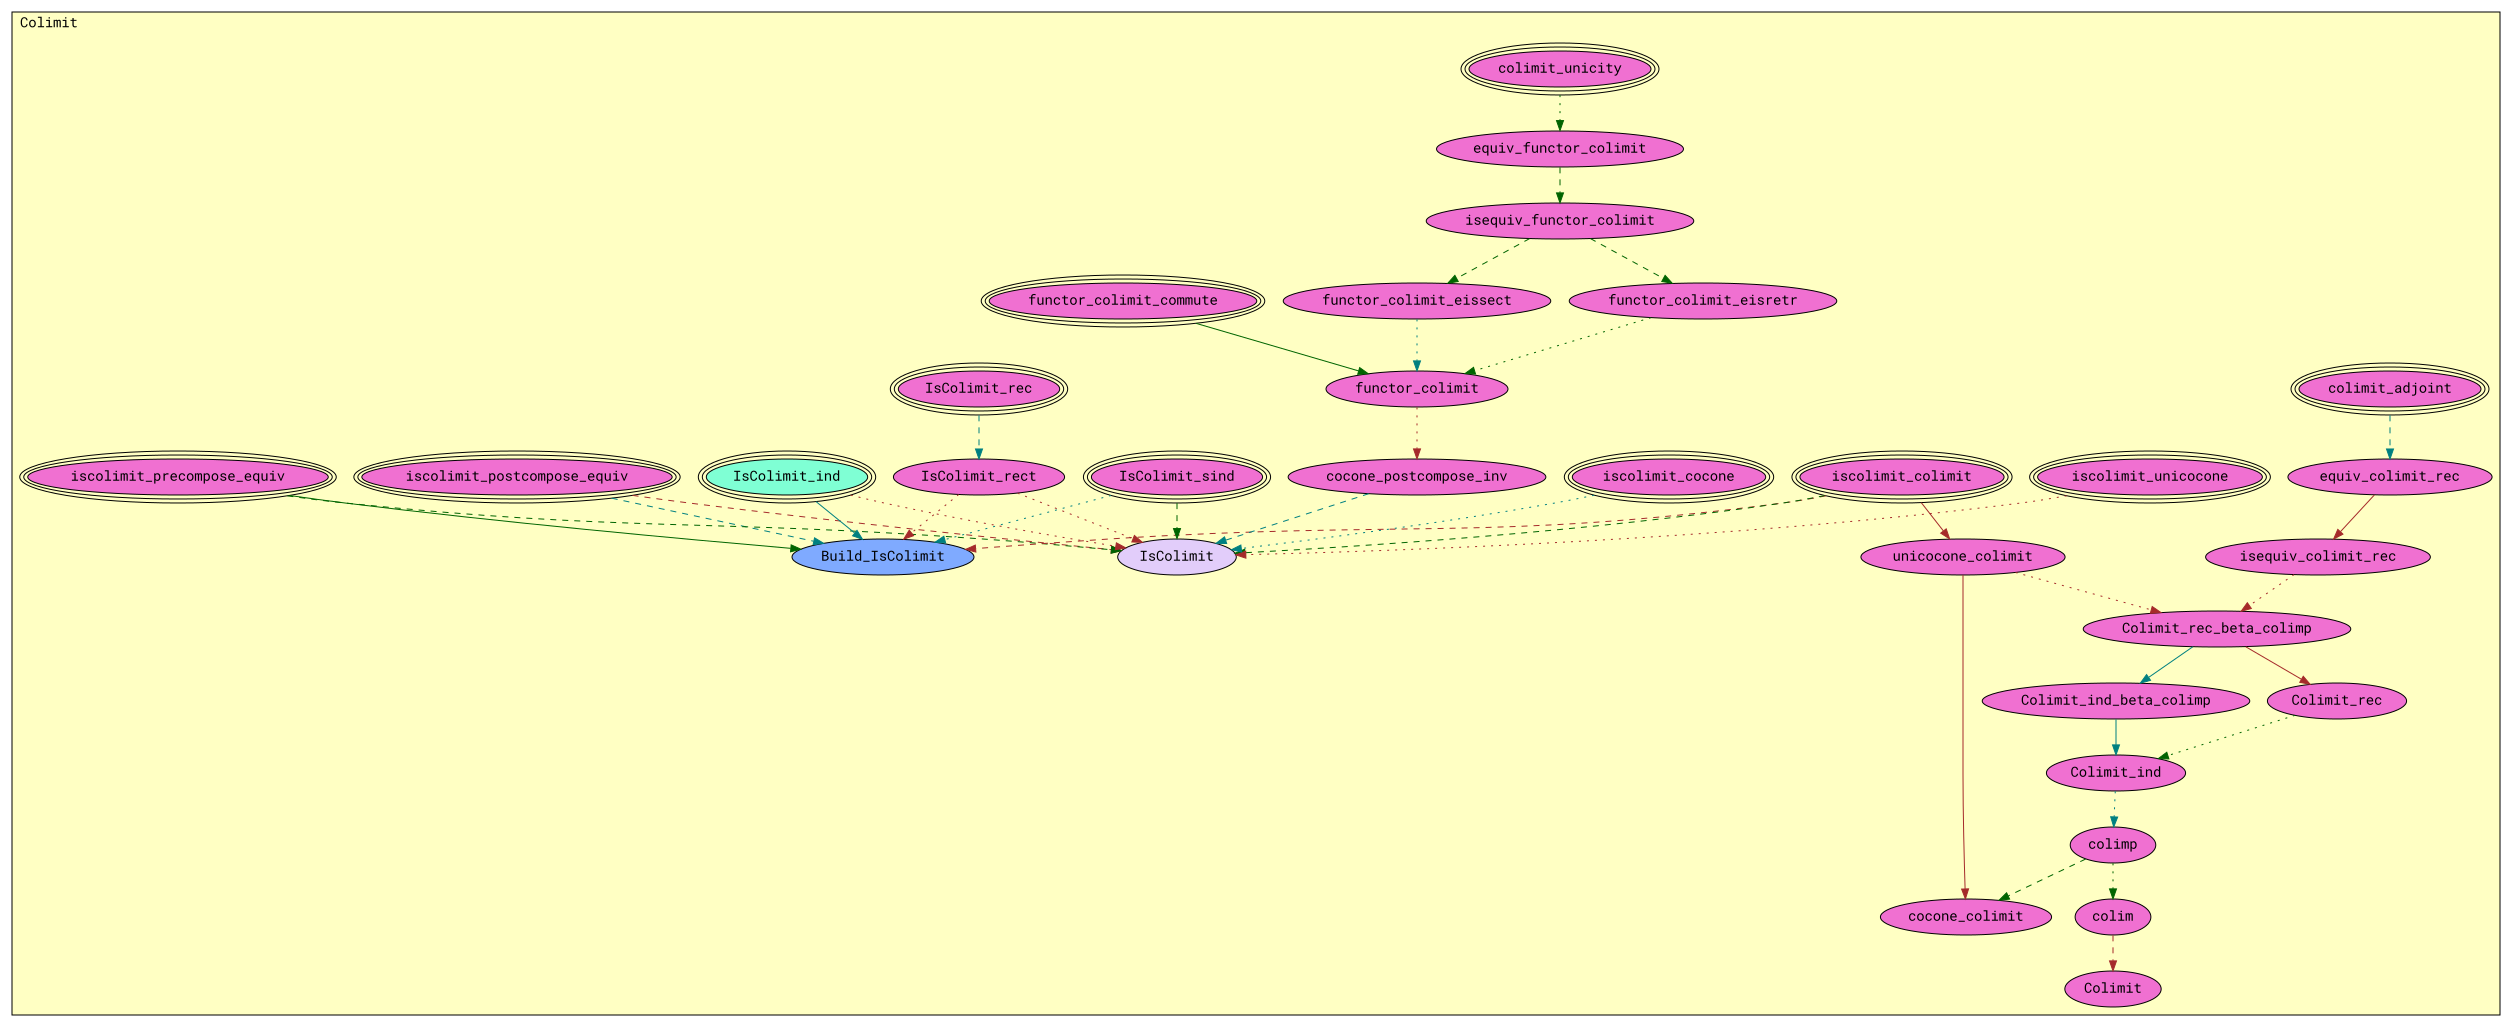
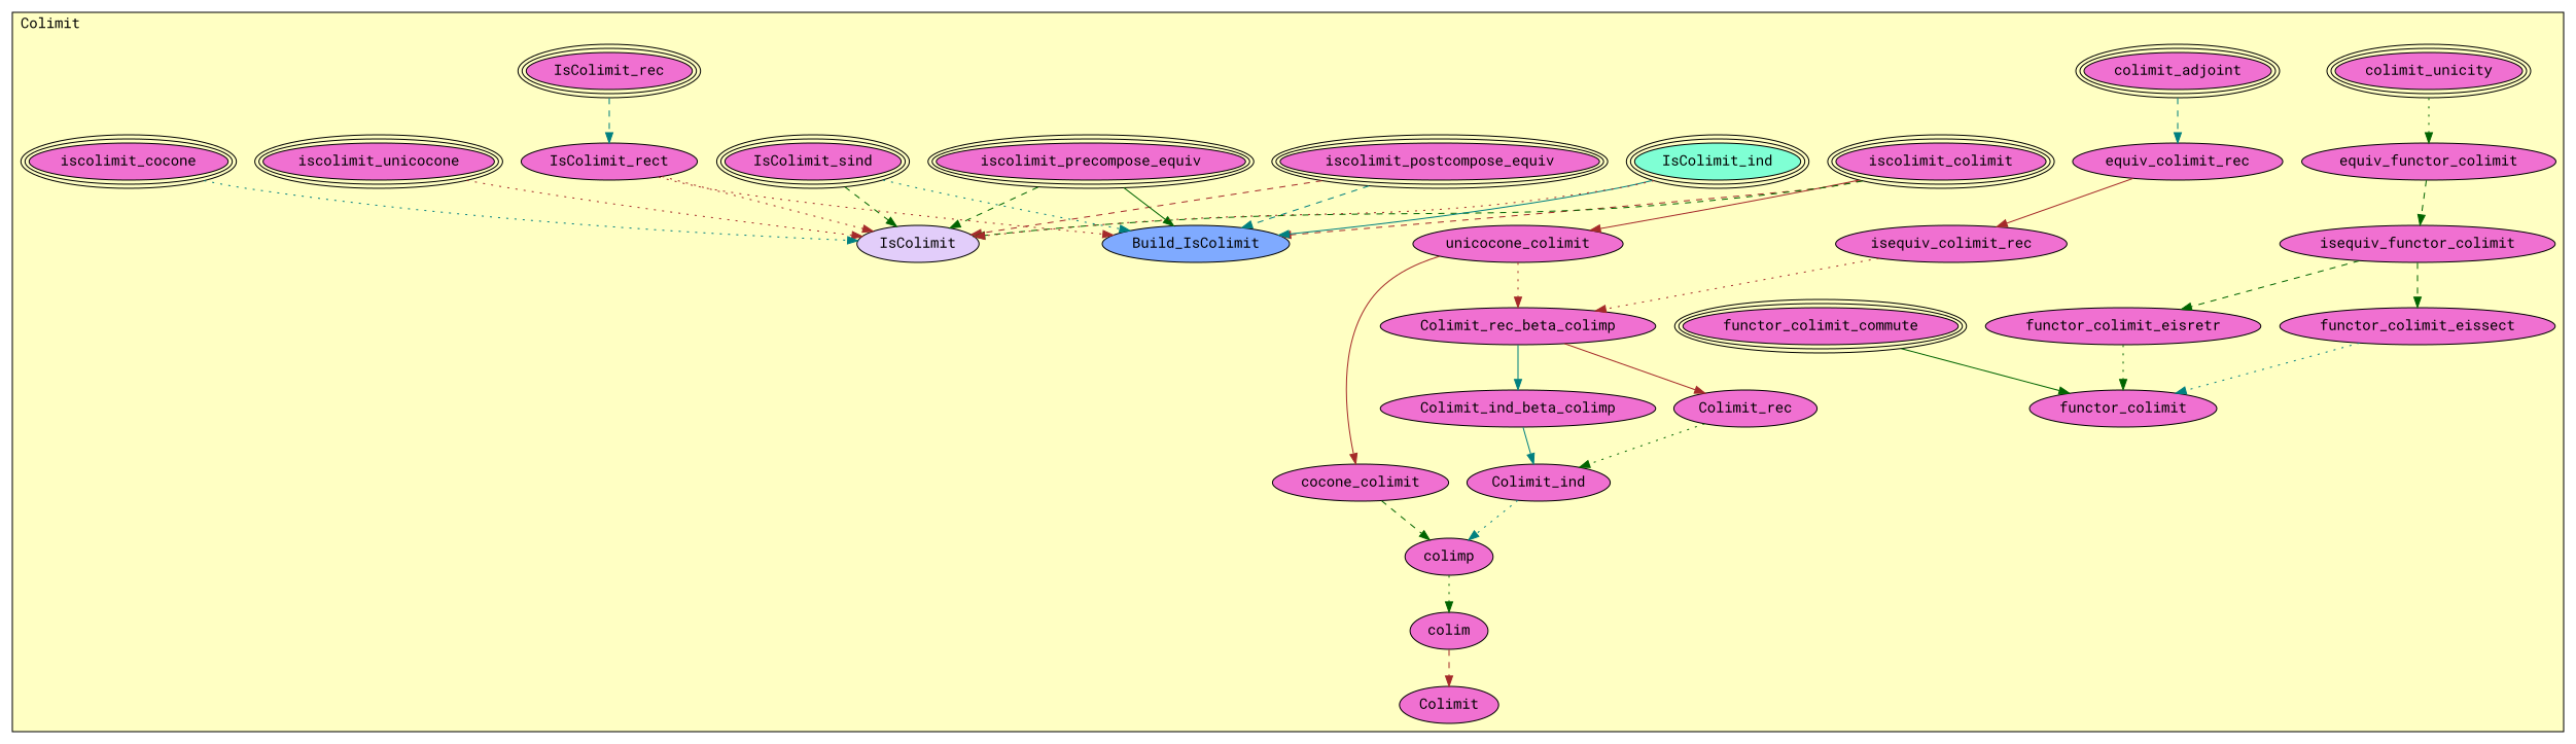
  digraph {
    fontname="Roboto Mono"
    node [fillcolor="#F070D1" fontname="Roboto Mono" style=filled]
    edge [color=brown fontname="Roboto Mono" style=dotted]
    n1 [label=colimit_adjoint peripheries=3]
    n2 [label=colimit_unicity peripheries=3]
    n3 [label=equiv_functor_colimit]
    n4 [label=isequiv_functor_colimit]
    n5 [label=functor_colimit_eisretr]
    n6 [label=functor_colimit_eissect]
    n7 [label=functor_colimit_commute peripheries=3]
    n8 [label=functor_colimit]
    n9 [label=iscolimit_postcompose_equiv peripheries=3]
    n10 [label=iscolimit_precompose_equiv peripheries=3]
    n11 [label=iscolimit_colimit peripheries=3]
    n12 [label=unicocone_colimit]
    n13 [label=cocone_colimit]
    n14 [label=equiv_colimit_rec]
    n15 [label=isequiv_colimit_rec]
    n16 [label=Colimit_rec_beta_colimp]
    n17 [label=Colimit_rec]
    n18 [label=Colimit_ind_beta_colimp]
    n19 [label=Colimit_ind]
    n20 [label=colimp]
    n21 [label=colim]
    n22 [label=Colimit]
-   n23 [label=cocone_postcompose_inv]
    n24 [label=iscolimit_unicocone peripheries=3]
    n25 [label=iscolimit_cocone peripheries=3]
    n26 [label=IsColimit_sind peripheries=3]
    n27 [label=IsColimit_rec peripheries=3]
    n28 [fillcolor="#7FFFD4" label=IsColimit_ind peripheries=3]
    n29 [label=IsColimit_rect]
    n30 [fillcolor="#7FAAFF" label=Build_IsColimit]
    n31 [fillcolor="#E2CDFA" label=IsColimit]
    subgraph cluster_1 {
      fillcolor="#FFFFC3"
      label=Colimit
      labeljust=l
      style=filled
      n1
      n2
      n3
      n4
      n5
      n6
      n7
      n8
      n9
      n10
      n11
      n12
      n13
      n14
      n15
      n16
      n17
      n18
      n19
      n20
      n21
      n22
-     n23
      n24
      n25
      n26
      n27
      n28
      n29
      n30
      n31
    }
    n1 -> n14 [color=teal style=dashed]
    n2 -> n3 [color=darkgreen]
    n3 -> n4 [color=darkgreen style=dashed]
    n4 -> n5 [color=darkgreen style=dashed]
    n4 -> n6 [color=darkgreen style=dashed]
    n5 -> n8 [color=darkgreen]
    n6 -> n8 [color=teal]
    n7 -> n8 [color=darkgreen style=solid]
-   n8 -> n23
    n9 -> n30 [color=teal style=dashed]
    n9 -> n31 [style=dashed]
    n10 -> n30 [color=darkgreen style=solid]
    n10 -> n31 [color=darkgreen style=dashed]
    n11 -> n12 [style=solid]
    n11 -> n30 [style=dashed]
    n11 -> n31 [color=darkgreen style=dashed]
    n12 -> n13 [style=solid]
    n12 -> n16
-   n20 -> n13 [color=darkgreen style=dashed]
+   n13 -> n20 [color=darkgreen style=dashed]
    n14 -> n15 [style=solid]
    n15 -> n16
    n16 -> n17 [style=solid]
    n16 -> n18 [color=teal style=solid]
    n17 -> n19 [color=darkgreen]
    n18 -> n19 [color=teal style=solid]
    n19 -> n20 [color=teal]
    n20 -> n21 [color=darkgreen]
    n21 -> n22 [style=dashed]
-   n23 -> n31 [color=teal style=dashed]
    n24 -> n31
    n25 -> n31 [color=teal]
    n26 -> n30 [color=teal]
    n26 -> n31 [color=darkgreen style=dashed]
    n27 -> n29 [color=teal style=dashed]
    n28 -> n30 [color=teal style=solid]
    n28 -> n31
    n29 -> n30
    n29 -> n31
  }
